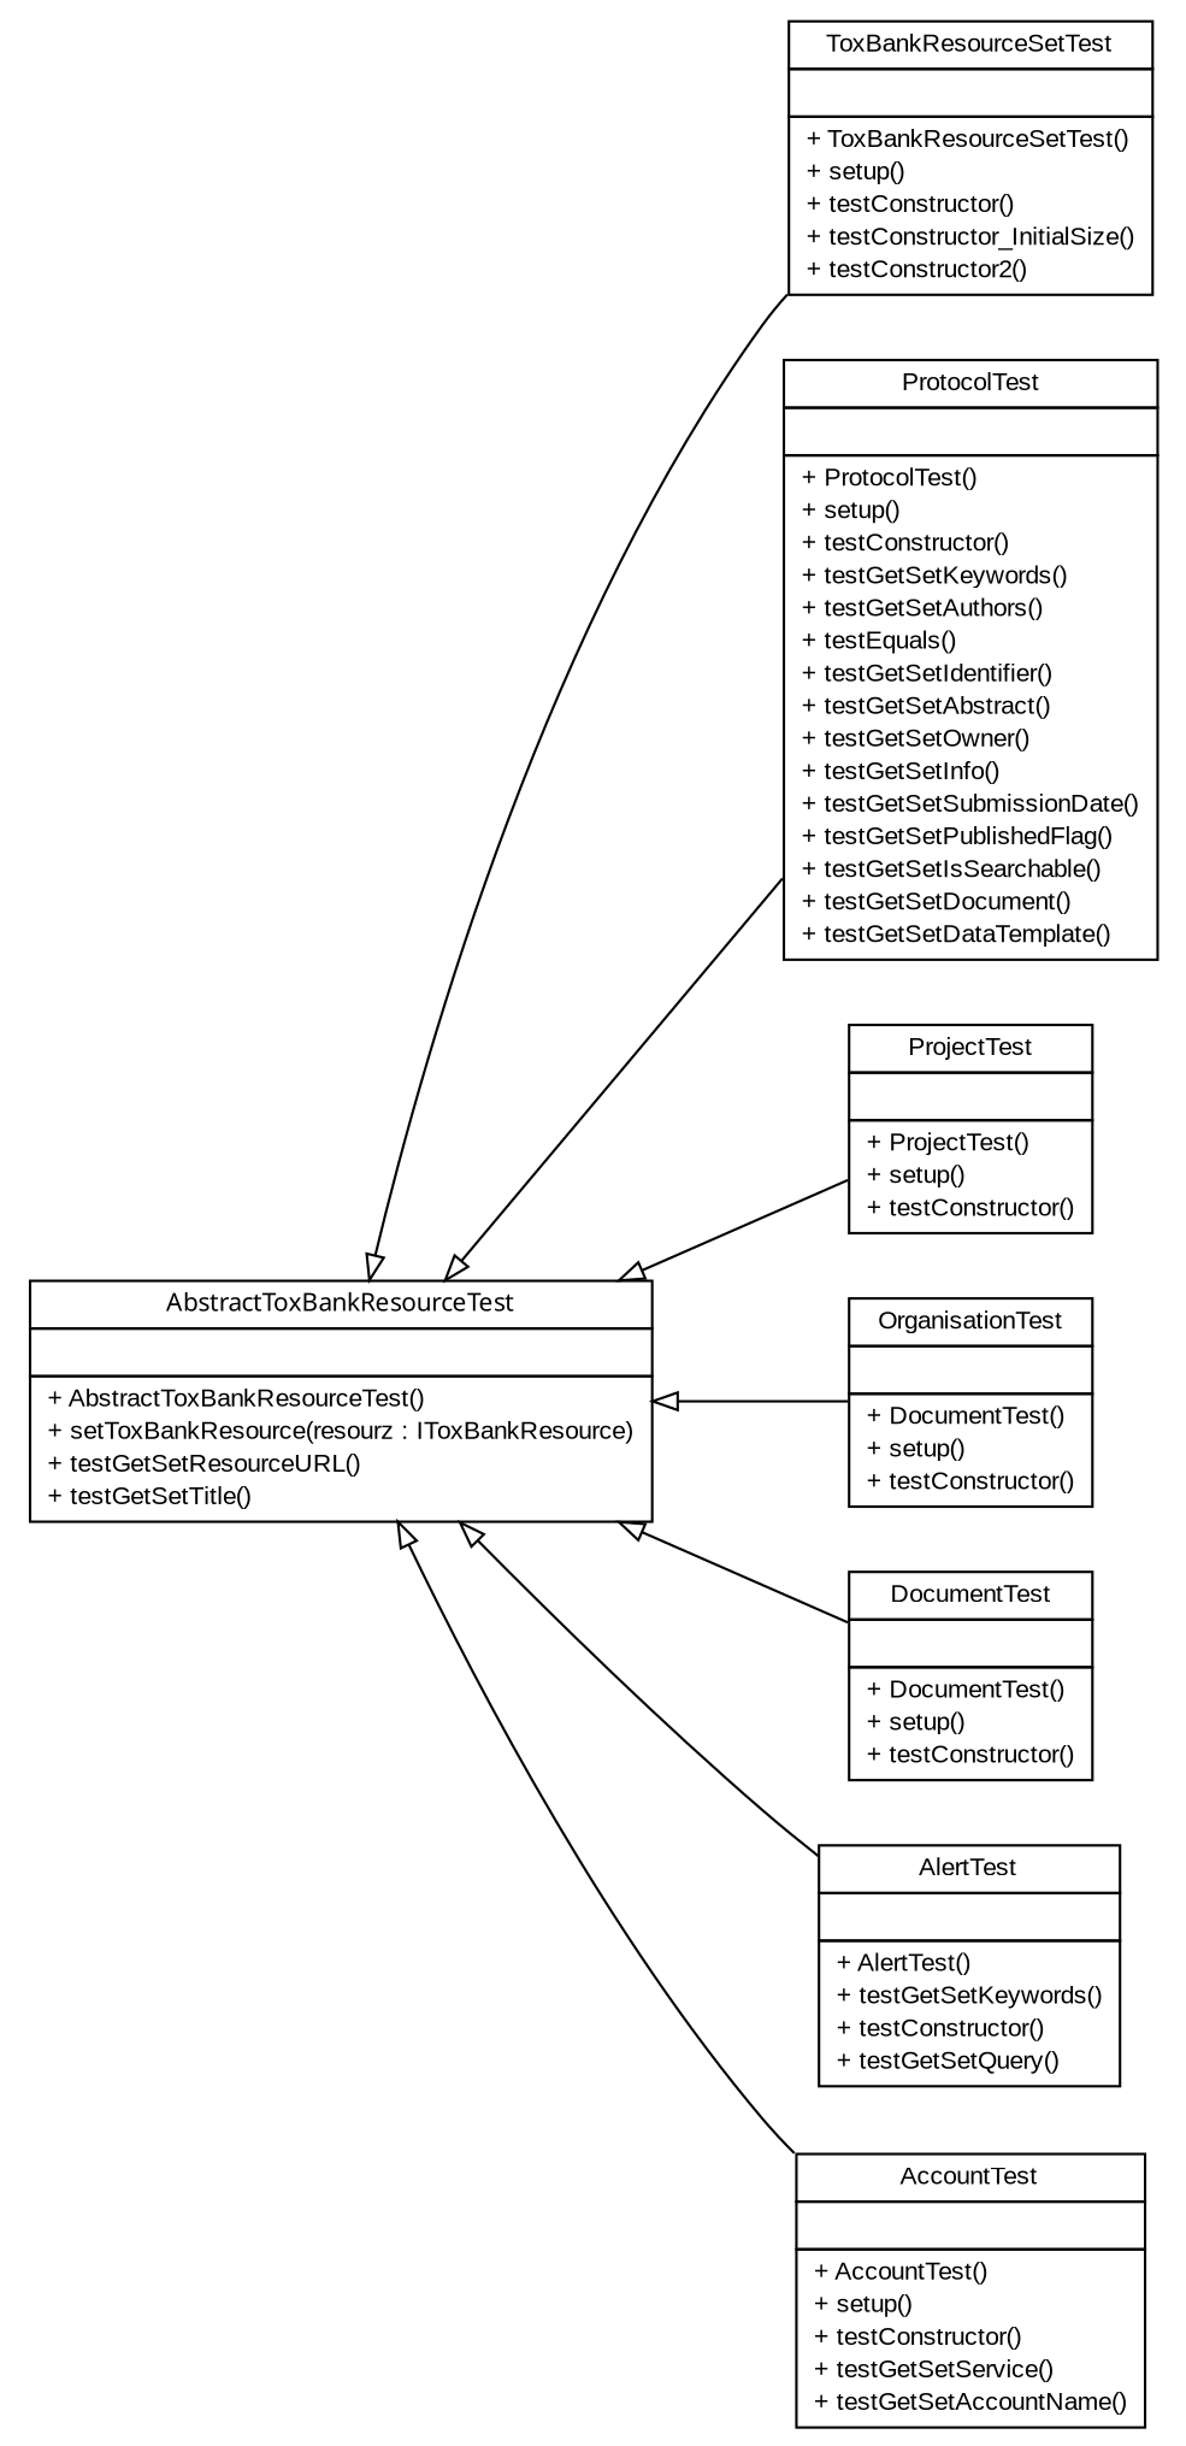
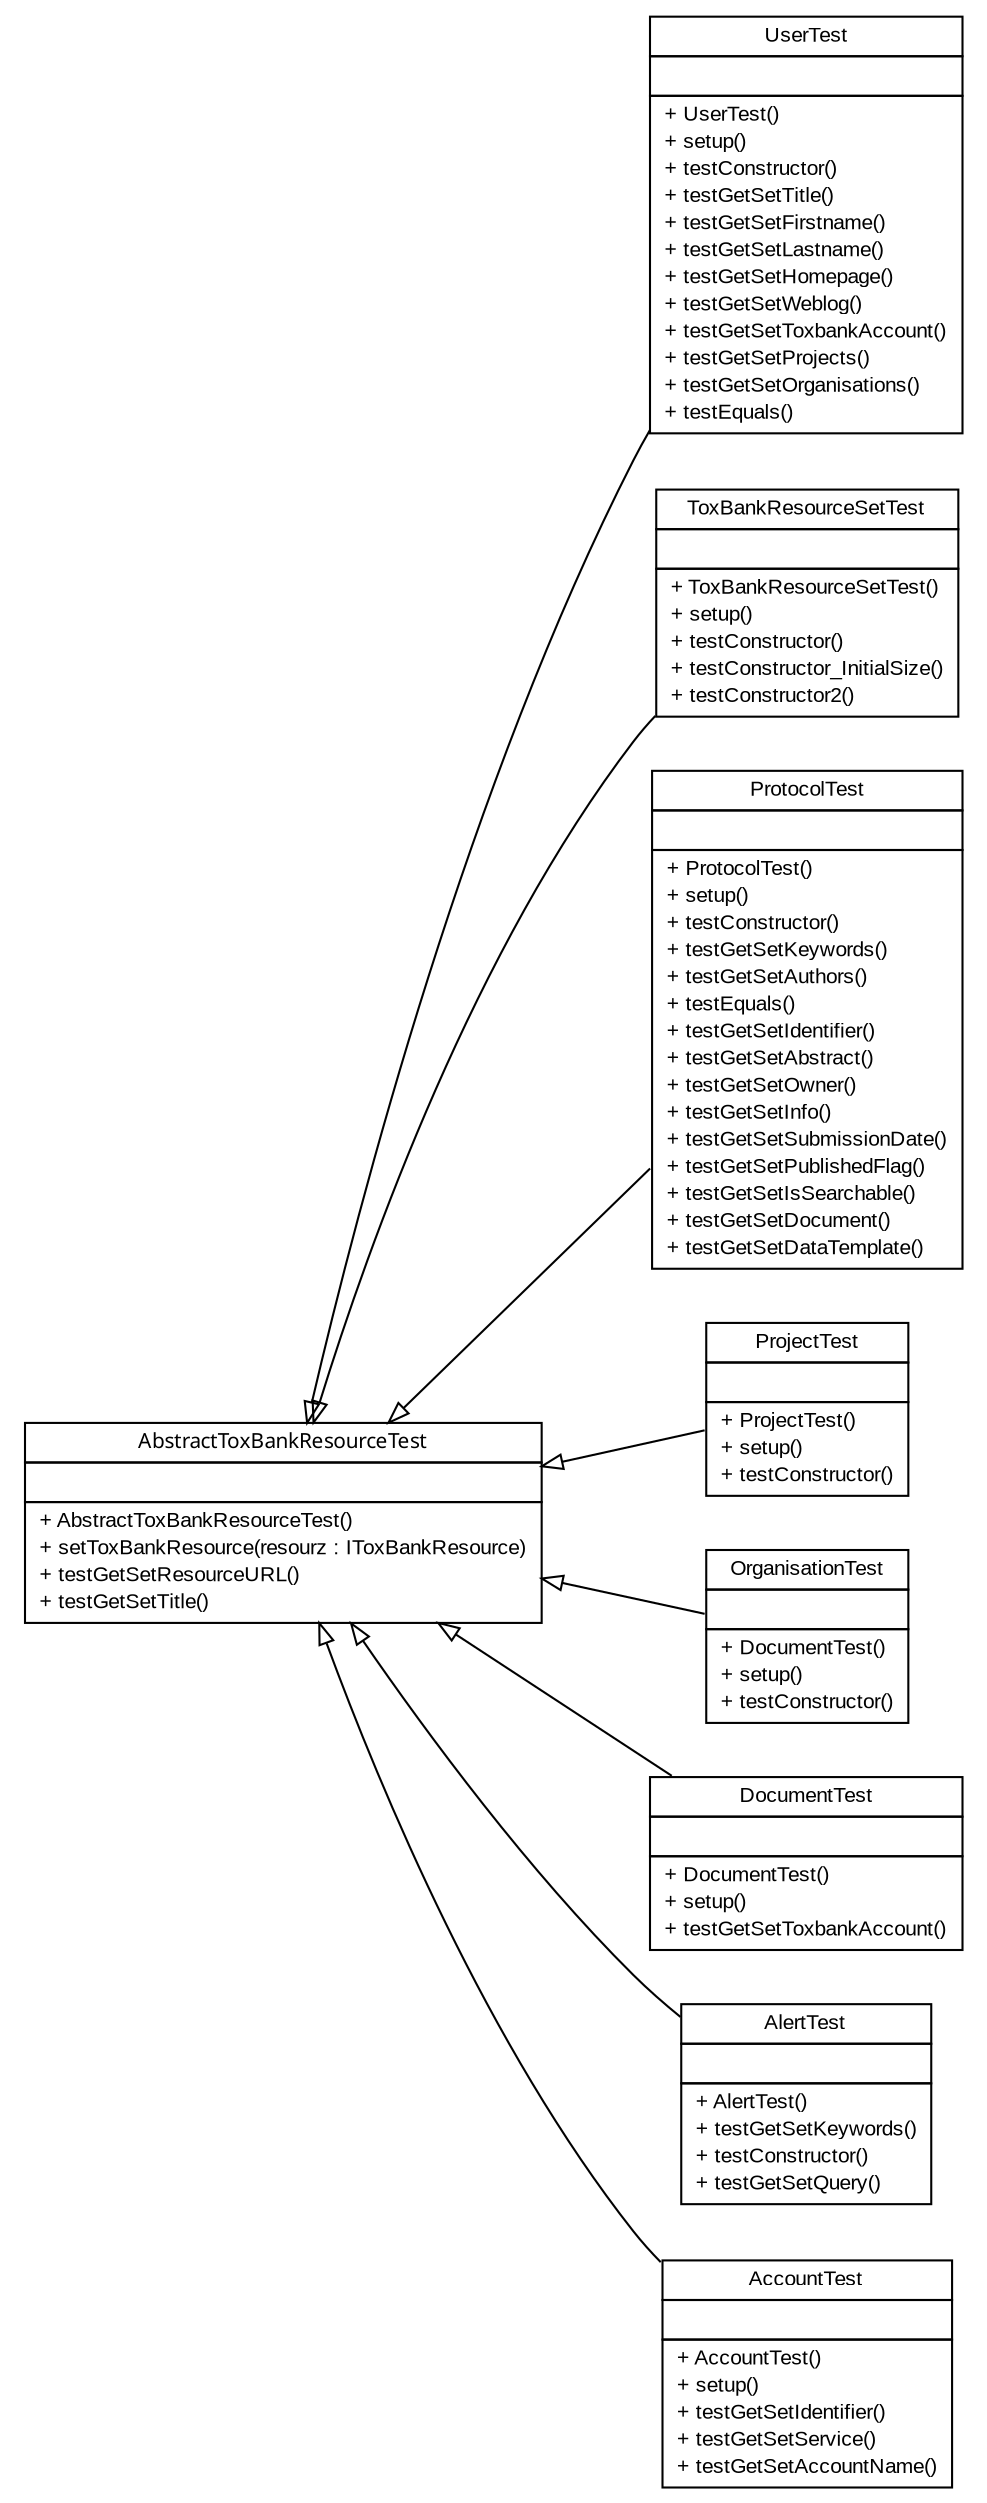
  digraph {
    rankdir=LR
    node [fontcolor=black fontname=arial fontsize=10.0 shape=plaintext]
    edge [arrowtail=empty dir=back fontname=arial fontsize=10 headport=p labelfontname=arial labelfontsize=10 tailport=p]
+   n1 [label=<<table border="0" cellborder="1" cellspacing="0" cellpadding="2" port="p" href="./UserTest.html"> 		<tr><td><table border="0" cellspacing="0" cellpadding="1"> 			<tr><td> UserTest </td></tr> 		</table></td></tr> 		<tr><td><table border="0" cellspacing="0" cellpadding="1"> 			<tr><td align="left">  </td></tr> 		</table></td></tr> 		<tr><td><table border="0" cellspacing="0" cellpadding="1"> 			<tr><td align="left"> + UserTest() </td></tr> 			<tr><td align="left"> + setup() </td></tr> 			<tr><td align="left"> + testConstructor() </td></tr> 			<tr><td align="left"> + testGetSetTitle() </td></tr> 			<tr><td align="left"> + testGetSetFirstname() </td></tr> 			<tr><td align="left"> + testGetSetLastname() </td></tr> 			<tr><td align="left"> + testGetSetHomepage() </td></tr> 			<tr><td align="left"> + testGetSetWeblog() </td></tr> 			<tr><td align="left"> + testGetSetToxbankAccount() </td></tr> 			<tr><td align="left"> + testGetSetProjects() </td></tr> 			<tr><td align="left"> + testGetSetOrganisations() </td></tr> 			<tr><td align="left"> + testEquals() </td></tr> 		</table></td></tr> 		</table>>]
    n2 [label=<<table border="0" cellborder="1" cellspacing="0" cellpadding="2" port="p" href="./ToxBankResourceSetTest.html"> 		<tr><td><table border="0" cellspacing="0" cellpadding="1"> 			<tr><td> ToxBankResourceSetTest </td></tr> 		</table></td></tr> 		<tr><td><table border="0" cellspacing="0" cellpadding="1"> 			<tr><td align="left">  </td></tr> 		</table></td></tr> 		<tr><td><table border="0" cellspacing="0" cellpadding="1"> 			<tr><td align="left"> + ToxBankResourceSetTest() </td></tr> 			<tr><td align="left"> + setup() </td></tr> 			<tr><td align="left"> + testConstructor() </td></tr> 			<tr><td align="left"> + testConstructor_InitialSize() </td></tr> 			<tr><td align="left"> + testConstructor2() </td></tr> 		</table></td></tr> 		</table>>]
    n3 [label=<<table border="0" cellborder="1" cellspacing="0" cellpadding="2" port="p" href="./ProtocolTest.html"> 		<tr><td><table border="0" cellspacing="0" cellpadding="1"> 			<tr><td> ProtocolTest </td></tr> 		</table></td></tr> 		<tr><td><table border="0" cellspacing="0" cellpadding="1"> 			<tr><td align="left">  </td></tr> 		</table></td></tr> 		<tr><td><table border="0" cellspacing="0" cellpadding="1"> 			<tr><td align="left"> + ProtocolTest() </td></tr> 			<tr><td align="left"> + setup() </td></tr> 			<tr><td align="left"> + testConstructor() </td></tr> 			<tr><td align="left"> + testGetSetKeywords() </td></tr> 			<tr><td align="left"> + testGetSetAuthors() </td></tr> 			<tr><td align="left"> + testEquals() </td></tr> 			<tr><td align="left"> + testGetSetIdentifier() </td></tr> 			<tr><td align="left"> + testGetSetAbstract() </td></tr> 			<tr><td align="left"> + testGetSetOwner() </td></tr> 			<tr><td align="left"> + testGetSetInfo() </td></tr> 			<tr><td align="left"> + testGetSetSubmissionDate() </td></tr> 			<tr><td align="left"> + testGetSetPublishedFlag() </td></tr> 			<tr><td align="left"> + testGetSetIsSearchable() </td></tr> 			<tr><td align="left"> + testGetSetDocument() </td></tr> 			<tr><td align="left"> + testGetSetDataTemplate() </td></tr> 		</table></td></tr> 		</table>>]
    n4 [label=<<table border="0" cellborder="1" cellspacing="0" cellpadding="2" port="p" href="./ProjectTest.html"> 		<tr><td><table border="0" cellspacing="0" cellpadding="1"> 			<tr><td> ProjectTest </td></tr> 		</table></td></tr> 		<tr><td><table border="0" cellspacing="0" cellpadding="1"> 			<tr><td align="left">  </td></tr> 		</table></td></tr> 		<tr><td><table border="0" cellspacing="0" cellpadding="1"> 			<tr><td align="left"> + ProjectTest() </td></tr> 			<tr><td align="left"> + setup() </td></tr> 			<tr><td align="left"> + testConstructor() </td></tr> 		</table></td></tr> 		</table>>]
    n5 [label=<<table border="0" cellborder="1" cellspacing="0" cellpadding="2" port="p" href="./OrganisationTest.html"> 		<tr><td><table border="0" cellspacing="0" cellpadding="1"> 			<tr><td> OrganisationTest </td></tr> 		</table></td></tr> 		<tr><td><table border="0" cellspacing="0" cellpadding="1"> 			<tr><td align="left">  </td></tr> 		</table></td></tr> 		<tr><td><table border="0" cellspacing="0" cellpadding="1"> 			<tr><td align="left"> + DocumentTest() </td></tr> 			<tr><td align="left"> + setup() </td></tr> 			<tr><td align="left"> + testConstructor() </td></tr> 		</table></td></tr> 		</table>>]
-   n6 [label=<<table border="0" cellborder="1" cellspacing="0" cellpadding="2" port="p" href="./DocumentTest.html"> 		<tr><td><table border="0" cellspacing="0" cellpadding="1"> 			<tr><td> DocumentTest </td></tr> 		</table></td></tr> 		<tr><td><table border="0" cellspacing="0" cellpadding="1"> 			<tr><td align="left">  </td></tr> 		</table></td></tr> 		<tr><td><table border="0" cellspacing="0" cellpadding="1"> 			<tr><td align="left"> + DocumentTest() </td></tr> 			<tr><td align="left"> + setup() </td></tr> 			<tr><td align="left"> + testConstructor() </td></tr> 		</table></td></tr> 		</table>>]
+   n6 [label=<<table border="0" cellborder="1" cellspacing="0" cellpadding="2" port="p" href="./DocumentTest.html"> 		<tr><td><table border="0" cellspacing="0" cellpadding="1"> 			<tr><td> DocumentTest </td></tr> 		</table></td></tr> 		<tr><td><table border="0" cellspacing="0" cellpadding="1"> 			<tr><td align="left">  </td></tr> 		</table></td></tr> 		<tr><td><table border="0" cellspacing="0" cellpadding="1"> 			<tr><td align="left"> + DocumentTest() </td></tr> 			<tr><td align="left"> + setup() </td></tr> 			<tr><td align="left"> + testGetSetToxbankAccount() </td></tr> 		</table></td></tr> 		</table>>]
    n7 [label=<<table border="0" cellborder="1" cellspacing="0" cellpadding="2" port="p" href="./AlertTest.html"> 		<tr><td><table border="0" cellspacing="0" cellpadding="1"> 			<tr><td> AlertTest </td></tr> 		</table></td></tr> 		<tr><td><table border="0" cellspacing="0" cellpadding="1"> 			<tr><td align="left">  </td></tr> 		</table></td></tr> 		<tr><td><table border="0" cellspacing="0" cellpadding="1"> 			<tr><td align="left"> + AlertTest() </td></tr> 			<tr><td align="left"> + testGetSetKeywords() </td></tr> 			<tr><td align="left"> + testConstructor() </td></tr> 			<tr><td align="left"> + testGetSetQuery() </td></tr> 		</table></td></tr> 		</table>>]
-   n8 [label=<<table border="0" cellborder="1" cellspacing="0" cellpadding="2" port="p" href="./AccountTest.html"> 		<tr><td><table border="0" cellspacing="0" cellpadding="1"> 			<tr><td> AccountTest </td></tr> 		</table></td></tr> 		<tr><td><table border="0" cellspacing="0" cellpadding="1"> 			<tr><td align="left">  </td></tr> 		</table></td></tr> 		<tr><td><table border="0" cellspacing="0" cellpadding="1"> 			<tr><td align="left"> + AccountTest() </td></tr> 			<tr><td align="left"> + setup() </td></tr> 			<tr><td align="left"> + testConstructor() </td></tr> 			<tr><td align="left"> + testGetSetService() </td></tr> 			<tr><td align="left"> + testGetSetAccountName() </td></tr> 		</table></td></tr> 		</table>>]
+   n8 [label=<<table border="0" cellborder="1" cellspacing="0" cellpadding="2" port="p" href="./AccountTest.html"> 		<tr><td><table border="0" cellspacing="0" cellpadding="1"> 			<tr><td> AccountTest </td></tr> 		</table></td></tr> 		<tr><td><table border="0" cellspacing="0" cellpadding="1"> 			<tr><td align="left">  </td></tr> 		</table></td></tr> 		<tr><td><table border="0" cellspacing="0" cellpadding="1"> 			<tr><td align="left"> + AccountTest() </td></tr> 			<tr><td align="left"> + setup() </td></tr> 			<tr><td align="left"> + testGetSetIdentifier() </td></tr> 			<tr><td align="left"> + testGetSetService() </td></tr> 			<tr><td align="left"> + testGetSetAccountName() </td></tr> 		</table></td></tr> 		</table>>]
    n9 [label=<<table border="0" cellborder="1" cellspacing="0" cellpadding="2" port="p" href="./AbstractToxBankResourceTest.html"> 		<tr><td><table border="0" cellspacing="0" cellpadding="1"> 			<tr><td><font face="ariali"> AbstractToxBankResourceTest </font></td></tr> 		</table></td></tr> 		<tr><td><table border="0" cellspacing="0" cellpadding="1"> 			<tr><td align="left">  </td></tr> 		</table></td></tr> 		<tr><td><table border="0" cellspacing="0" cellpadding="1"> 			<tr><td align="left"> + AbstractToxBankResourceTest() </td></tr> 			<tr><td align="left"> + setToxBankResource(resourz : IToxBankResource) </td></tr> 			<tr><td align="left"> + testGetSetResourceURL() </td></tr> 			<tr><td align="left"> + testGetSetTitle() </td></tr> 		</table></td></tr> 		</table>>]
+   n9 -> n1
    n9 -> n2
    n9 -> n3
    n9 -> n4
    n9 -> n5
    n9 -> n6
    n9 -> n7
    n9 -> n8
  }
